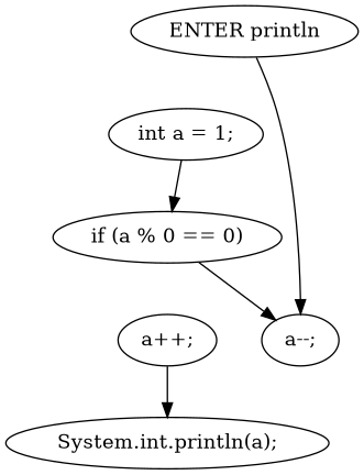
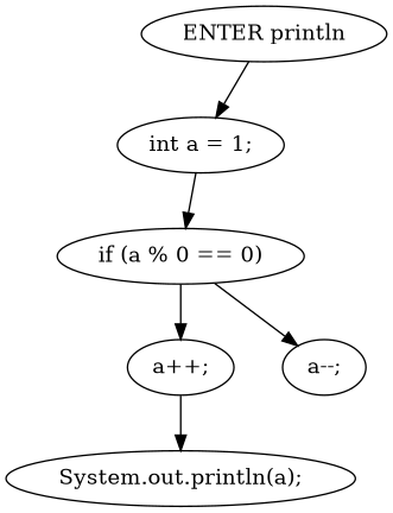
  strict digraph {
    n1 [label="ENTER println"]
    n2 [label="int a = 1;"]
    n3 [label="if (a % 0 == 0)"]
    n4 [label="a++;"]
    n5 [label="a--;"]
-   n6 [label="System.int.println(a);"]
-   n1 -> n5
+   n6 [label="System.out.println(a);"]
+   n1 -> n2
    n2 -> n3
+   n3 -> n4
    n3 -> n5
    n4 -> n6
  }
